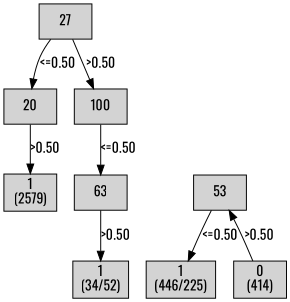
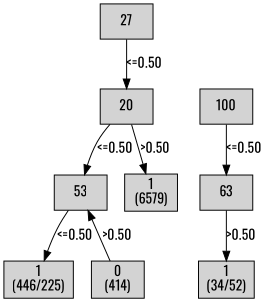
  digraph {
    fontname=Oswald
    node [fontname=Oswald shape=box style=filled weight=3]
    edge [fontname=Oswald]
    n1 [label="27\n" weight=1]
    n2 [label="20\n" weight=2]
    n3 [label="100\n" weight=2]
    n4 [label="53\n"]
-   n5 [label="1\n(2579)\n"]
+   n5 [label="1\n(6579)\n"]
    n6 [label="63\n"]
    n7 [label="1\n(446/225)\n" weight=4]
    n8 [label="0\n(414)\n" weight=4]
    n9 [label="1\n(34/52)\n" weight=4]
    subgraph sub_1 {
      rank=same
      n1
    }
    subgraph sub_2 {
      rank=same
      n2
      n3
    }
    subgraph sub_3 {
      rank=same
      n4
      n5
      n6
    }
    subgraph sub_4 {
      rank=same
      n7
      n8
      n9
    }
    n1 -> n2 [label="<=0.50"]
-   n1 -> n3 [label=">0.50"]
+   n2 -> n4 [label="<=0.50"]
    n2 -> n5 [label=">0.50"]
    n3 -> n6 [label="<=0.50"]
    n4 -> n7 [label="<=0.50"]
    n6 -> n9 [label=">0.50"]
    n8 -> n4 [label=">0.50"]
  }
